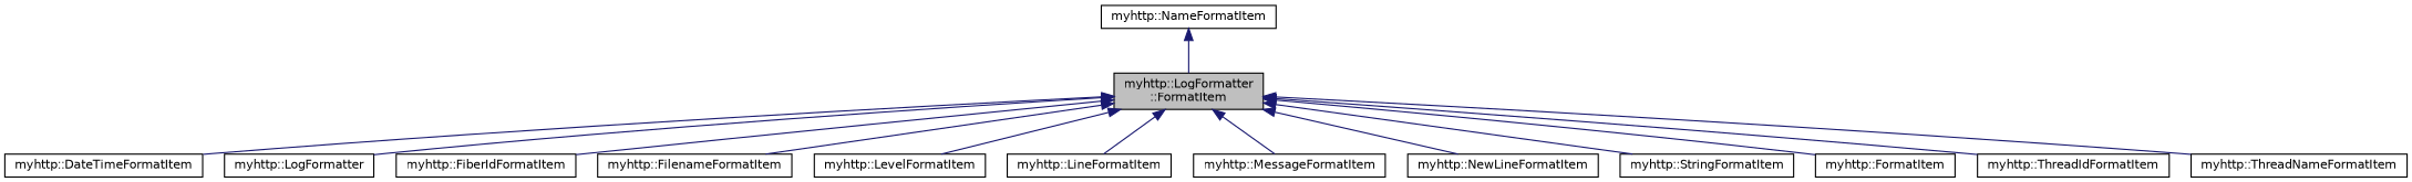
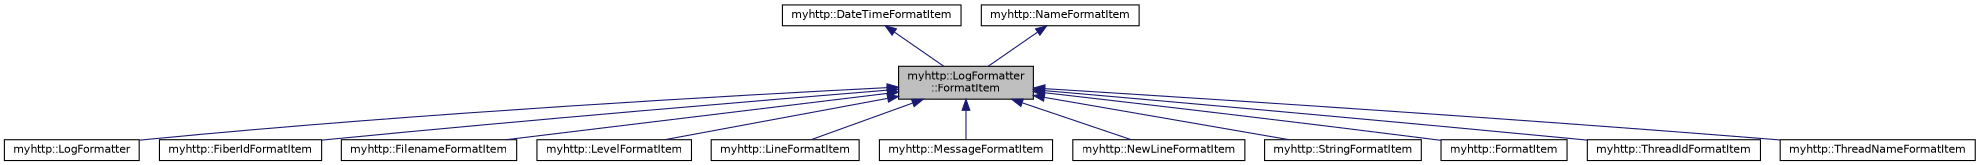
  digraph {
    rankdir=TB
    node [color=black fillcolor=white fontname=Helvetica fontsize=10 shape=record style=filled]
    edge [color=midnightblue dir=back fontname=Helvetica fontsize=10 labelfontname=Helvetica labelfontsize=10 style=solid]
    n1 [fillcolor=grey75 fontcolor=black height=0.2 label="myhttp::LogFormatter\l::FormatItem" width=0.4]
    n2 [height=0.2 label="myhttp::DateTimeFormatItem" width=0.4]
    n3 [height=0.2 label="myhttp::LogFormatter" width=0.4]
    n4 [height=0.2 label="myhttp::FiberIdFormatItem" width=0.4]
    n5 [height=0.2 label="myhttp::FilenameFormatItem" width=0.4]
    n6 [height=0.2 label="myhttp::LevelFormatItem" width=0.4]
    n7 [height=0.2 label="myhttp::LineFormatItem" width=0.4]
    n8 [height=0.2 label="myhttp::MessageFormatItem" width=0.4]
    n9 [height=0.2 label="myhttp::NewLineFormatItem" width=0.4]
    n10 [height=0.2 label="myhttp::StringFormatItem" width=0.4]
    n11 [height=0.2 label="myhttp::FormatItem" width=0.4]
    n12 [height=0.2 label="myhttp::ThreadIdFormatItem" width=0.4]
    n13 [height=0.2 label="myhttp::ThreadNameFormatItem" width=0.4]
    n14 [height=0.2 label="myhttp::NameFormatItem" width=0.4]
-   n1 -> n2
+   n2 -> n1
    n1 -> n3
    n1 -> n4
    n1 -> n5
    n1 -> n6
    n1 -> n7
    n1 -> n8
    n1 -> n9
    n1 -> n10
    n1 -> n11
    n1 -> n12
    n1 -> n13
    n14 -> n1
  }
